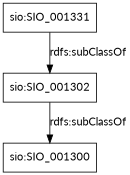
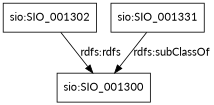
  digraph {
    fontname=Lato
    rankdir=TB
    node [color=black fontname=Lato shape=rectangle]
    edge [fontname=Lato]
    "sio:SIO_001302"
    "sio:SIO_001300"
    n3 [label="sio:SIO_001331"]
-   "sio:SIO_001302" -> "sio:SIO_001300" [label="rdfs:subClassOf"]
-   n3 -> "sio:SIO_001302" [label="rdfs:subClassOf"]
+   "sio:SIO_001302" -> "sio:SIO_001300" [label="rdfs:rdfs"]
+   n3 -> "sio:SIO_001300" [label="rdfs:subClassOf"]
  }
